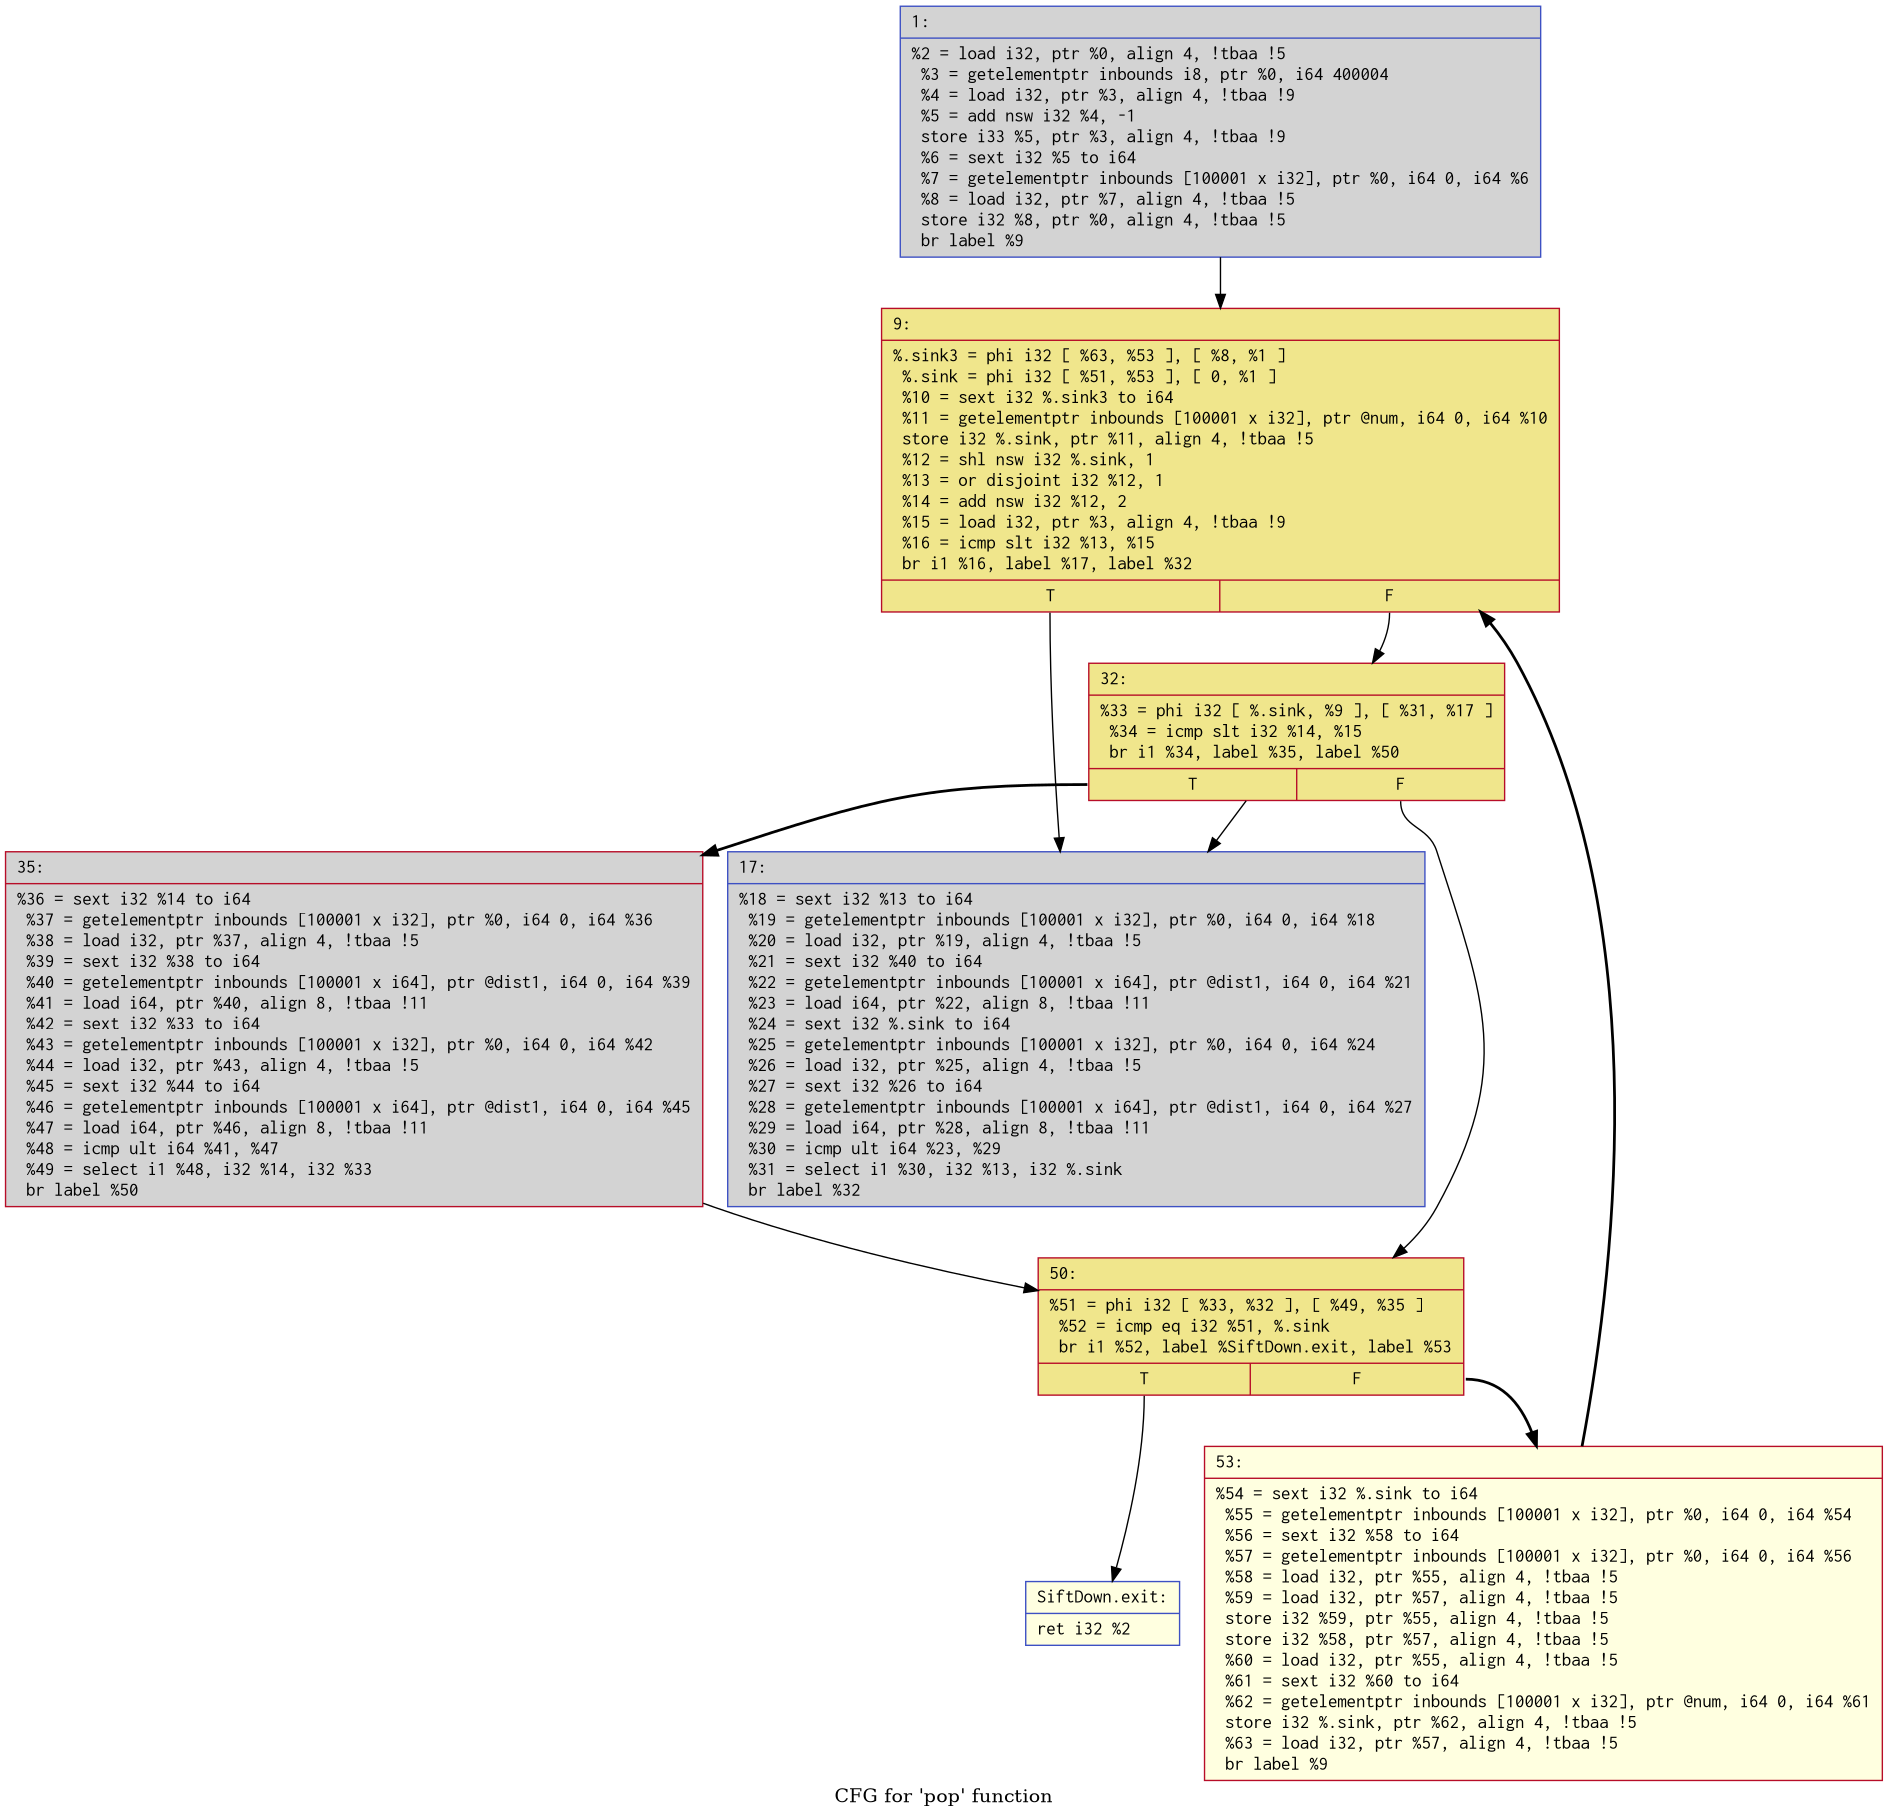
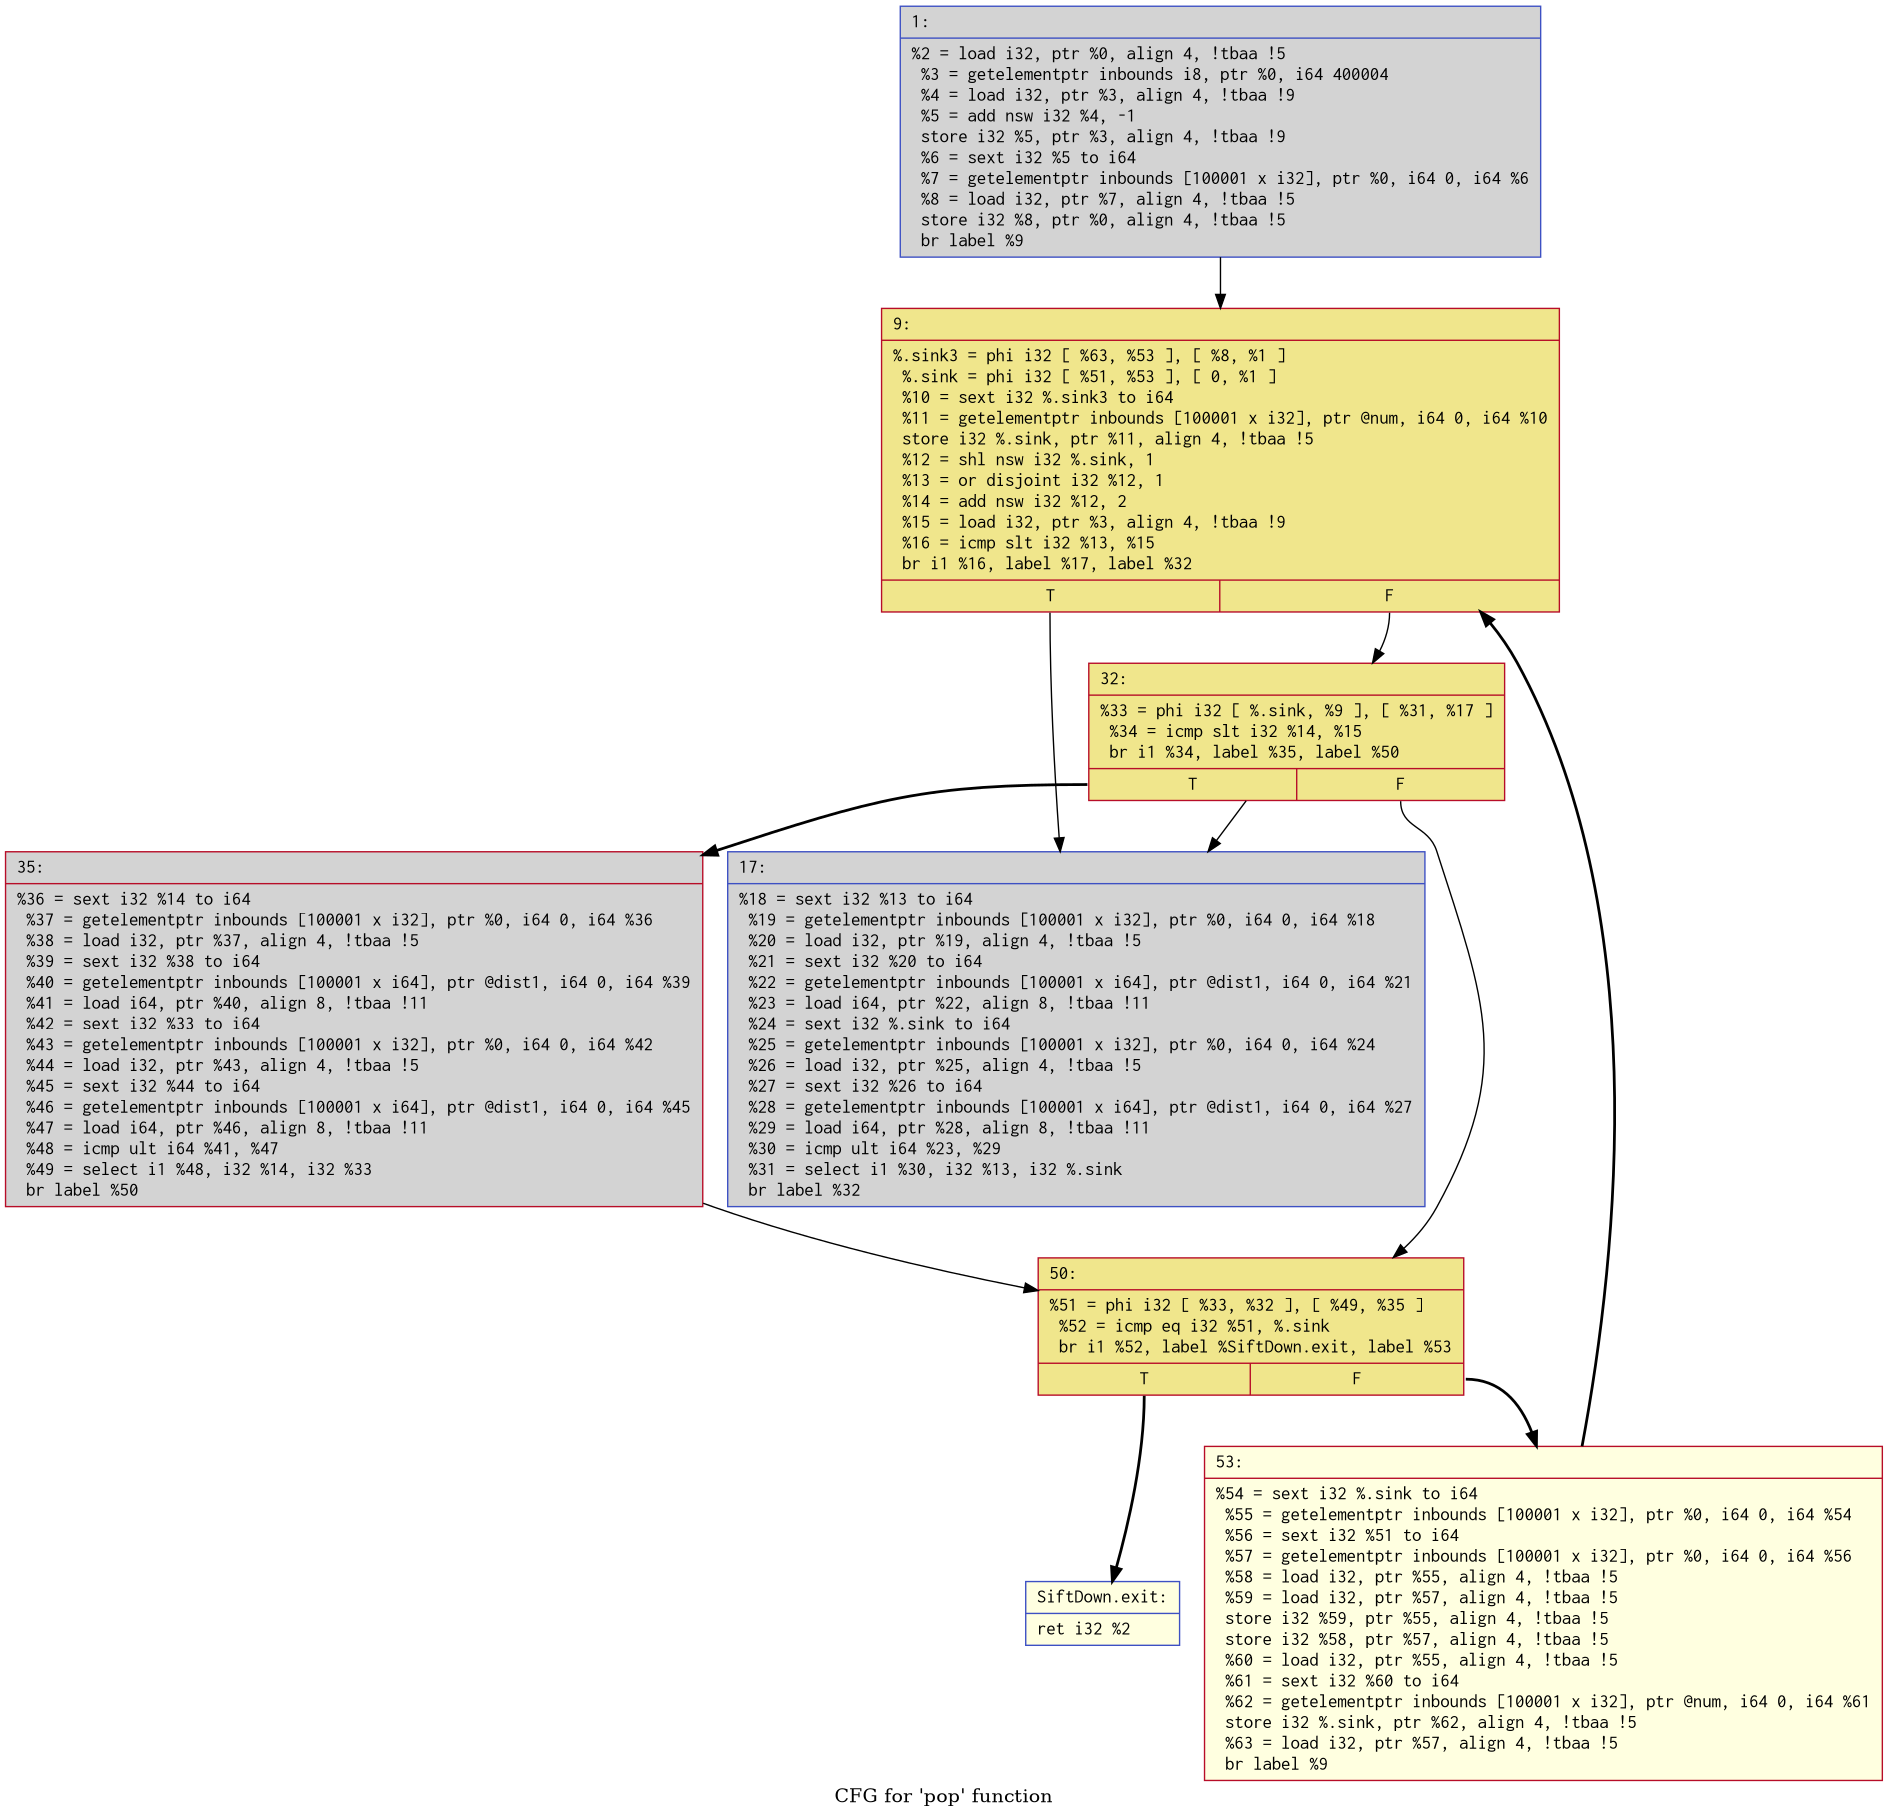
  digraph {
    label="CFG for 'pop' function"
    node [color="#b70d28ff" fillcolor=lightgrey fontname=Courier shape=record style=filled]
    edge [style=solid]
-   n1 [color="#3d50c3ff" label="{1:\l|  %2 = load i32, ptr %0, align 4, !tbaa !5\l  %3 = getelementptr inbounds i8, ptr %0, i64 400004\l  %4 = load i32, ptr %3, align 4, !tbaa !9\l  %5 = add nsw i32 %4, -1\l  store i33 %5, ptr %3, align 4, !tbaa !9\l  %6 = sext i32 %5 to i64\l  %7 = getelementptr inbounds [100001 x i32], ptr %0, i64 0, i64 %6\l  %8 = load i32, ptr %7, align 4, !tbaa !5\l  store i32 %8, ptr %0, align 4, !tbaa !5\l  br label %9\l}"]
+   n1 [color="#3d50c3ff" label="{1:\l|  %2 = load i32, ptr %0, align 4, !tbaa !5\l  %3 = getelementptr inbounds i8, ptr %0, i64 400004\l  %4 = load i32, ptr %3, align 4, !tbaa !9\l  %5 = add nsw i32 %4, -1\l  store i32 %5, ptr %3, align 4, !tbaa !9\l  %6 = sext i32 %5 to i64\l  %7 = getelementptr inbounds [100001 x i32], ptr %0, i64 0, i64 %6\l  %8 = load i32, ptr %7, align 4, !tbaa !5\l  store i32 %8, ptr %0, align 4, !tbaa !5\l  br label %9\l}"]
    n2 [fillcolor=khaki label="{9:\l|  %.sink3 = phi i32 [ %63, %53 ], [ %8, %1 ]\l  %.sink = phi i32 [ %51, %53 ], [ 0, %1 ]\l  %10 = sext i32 %.sink3 to i64\l  %11 = getelementptr inbounds [100001 x i32], ptr @num, i64 0, i64 %10\l  store i32 %.sink, ptr %11, align 4, !tbaa !5\l  %12 = shl nsw i32 %.sink, 1\l  %13 = or disjoint i32 %12, 1\l  %14 = add nsw i32 %12, 2\l  %15 = load i32, ptr %3, align 4, !tbaa !9\l  %16 = icmp slt i32 %13, %15\l  br i1 %16, label %17, label %32\l|{<s0>T|<s1>F}}"]
-   n3 [color="#3d50c3ff" label="{17:\l|  %18 = sext i32 %13 to i64\l  %19 = getelementptr inbounds [100001 x i32], ptr %0, i64 0, i64 %18\l  %20 = load i32, ptr %19, align 4, !tbaa !5\l  %21 = sext i32 %40 to i64\l  %22 = getelementptr inbounds [100001 x i64], ptr @dist1, i64 0, i64 %21\l  %23 = load i64, ptr %22, align 8, !tbaa !11\l  %24 = sext i32 %.sink to i64\l  %25 = getelementptr inbounds [100001 x i32], ptr %0, i64 0, i64 %24\l  %26 = load i32, ptr %25, align 4, !tbaa !5\l  %27 = sext i32 %26 to i64\l  %28 = getelementptr inbounds [100001 x i64], ptr @dist1, i64 0, i64 %27\l  %29 = load i64, ptr %28, align 8, !tbaa !11\l  %30 = icmp ult i64 %23, %29\l  %31 = select i1 %30, i32 %13, i32 %.sink\l  br label %32\l}"]
+   n3 [color="#3d50c3ff" label="{17:\l|  %18 = sext i32 %13 to i64\l  %19 = getelementptr inbounds [100001 x i32], ptr %0, i64 0, i64 %18\l  %20 = load i32, ptr %19, align 4, !tbaa !5\l  %21 = sext i32 %20 to i64\l  %22 = getelementptr inbounds [100001 x i64], ptr @dist1, i64 0, i64 %21\l  %23 = load i64, ptr %22, align 8, !tbaa !11\l  %24 = sext i32 %.sink to i64\l  %25 = getelementptr inbounds [100001 x i32], ptr %0, i64 0, i64 %24\l  %26 = load i32, ptr %25, align 4, !tbaa !5\l  %27 = sext i32 %26 to i64\l  %28 = getelementptr inbounds [100001 x i64], ptr @dist1, i64 0, i64 %27\l  %29 = load i64, ptr %28, align 8, !tbaa !11\l  %30 = icmp ult i64 %23, %29\l  %31 = select i1 %30, i32 %13, i32 %.sink\l  br label %32\l}"]
    n4 [fillcolor=khaki label="{32:\l|  %33 = phi i32 [ %.sink, %9 ], [ %31, %17 ]\l  %34 = icmp slt i32 %14, %15\l  br i1 %34, label %35, label %50\l|{<s0>T|<s1>F}}"]
    n5 [label="{35:\l|  %36 = sext i32 %14 to i64\l  %37 = getelementptr inbounds [100001 x i32], ptr %0, i64 0, i64 %36\l  %38 = load i32, ptr %37, align 4, !tbaa !5\l  %39 = sext i32 %38 to i64\l  %40 = getelementptr inbounds [100001 x i64], ptr @dist1, i64 0, i64 %39\l  %41 = load i64, ptr %40, align 8, !tbaa !11\l  %42 = sext i32 %33 to i64\l  %43 = getelementptr inbounds [100001 x i32], ptr %0, i64 0, i64 %42\l  %44 = load i32, ptr %43, align 4, !tbaa !5\l  %45 = sext i32 %44 to i64\l  %46 = getelementptr inbounds [100001 x i64], ptr @dist1, i64 0, i64 %45\l  %47 = load i64, ptr %46, align 8, !tbaa !11\l  %48 = icmp ult i64 %41, %47\l  %49 = select i1 %48, i32 %14, i32 %33\l  br label %50\l}"]
    n6 [fillcolor=khaki label="{50:\l|  %51 = phi i32 [ %33, %32 ], [ %49, %35 ]\l  %52 = icmp eq i32 %51, %.sink\l  br i1 %52, label %SiftDown.exit, label %53\l|{<s0>T|<s1>F}}"]
    n7 [color="#3d50c3ff" fillcolor=lightyellow label="{SiftDown.exit:\l|  ret i32 %2\l}"]
-   n8 [fillcolor=lightyellow label="{53:\l|  %54 = sext i32 %.sink to i64\l  %55 = getelementptr inbounds [100001 x i32], ptr %0, i64 0, i64 %54\l  %56 = sext i32 %58 to i64\l  %57 = getelementptr inbounds [100001 x i32], ptr %0, i64 0, i64 %56\l  %58 = load i32, ptr %55, align 4, !tbaa !5\l  %59 = load i32, ptr %57, align 4, !tbaa !5\l  store i32 %59, ptr %55, align 4, !tbaa !5\l  store i32 %58, ptr %57, align 4, !tbaa !5\l  %60 = load i32, ptr %55, align 4, !tbaa !5\l  %61 = sext i32 %60 to i64\l  %62 = getelementptr inbounds [100001 x i32], ptr @num, i64 0, i64 %61\l  store i32 %.sink, ptr %62, align 4, !tbaa !5\l  %63 = load i32, ptr %57, align 4, !tbaa !5\l  br label %9\l}"]
+   n8 [fillcolor=lightyellow label="{53:\l|  %54 = sext i32 %.sink to i64\l  %55 = getelementptr inbounds [100001 x i32], ptr %0, i64 0, i64 %54\l  %56 = sext i32 %51 to i64\l  %57 = getelementptr inbounds [100001 x i32], ptr %0, i64 0, i64 %56\l  %58 = load i32, ptr %55, align 4, !tbaa !5\l  %59 = load i32, ptr %57, align 4, !tbaa !5\l  store i32 %59, ptr %55, align 4, !tbaa !5\l  store i32 %58, ptr %57, align 4, !tbaa !5\l  %60 = load i32, ptr %55, align 4, !tbaa !5\l  %61 = sext i32 %60 to i64\l  %62 = getelementptr inbounds [100001 x i32], ptr @num, i64 0, i64 %61\l  store i32 %.sink, ptr %62, align 4, !tbaa !5\l  %63 = load i32, ptr %57, align 4, !tbaa !5\l  br label %9\l}"]
    n1 -> n2
    n2 -> n3 [tailport=s0]
    n2 -> n4 [tailport=s1]
    n4 -> n3
    n4 -> n5 [style=bold tailport=s0]
    n4 -> n6 [tailport=s1]
    n5 -> n6
-   n6 -> n7 [tailport=s0]
+   n6 -> n7 [style=bold tailport=s0]
    n6 -> n8 [style=bold tailport=s1]
    n8 -> n2 [style=bold]
  }
